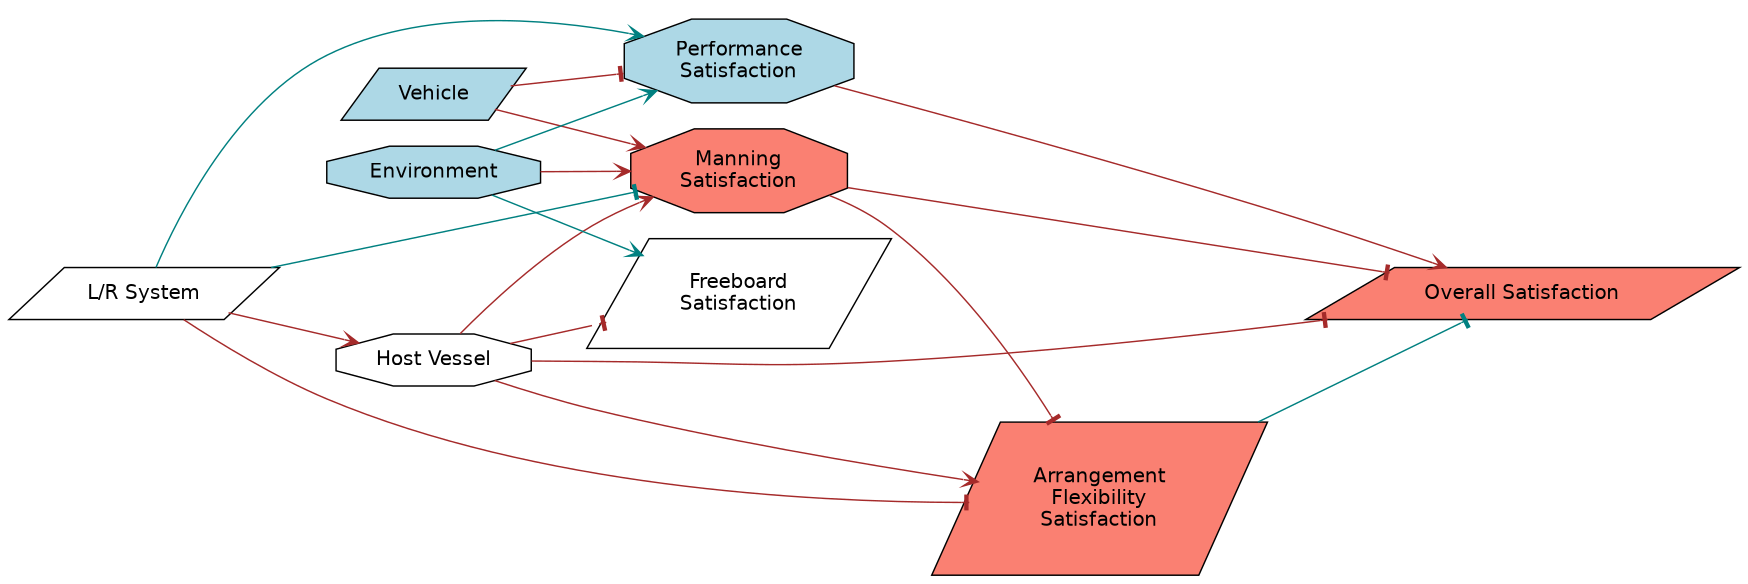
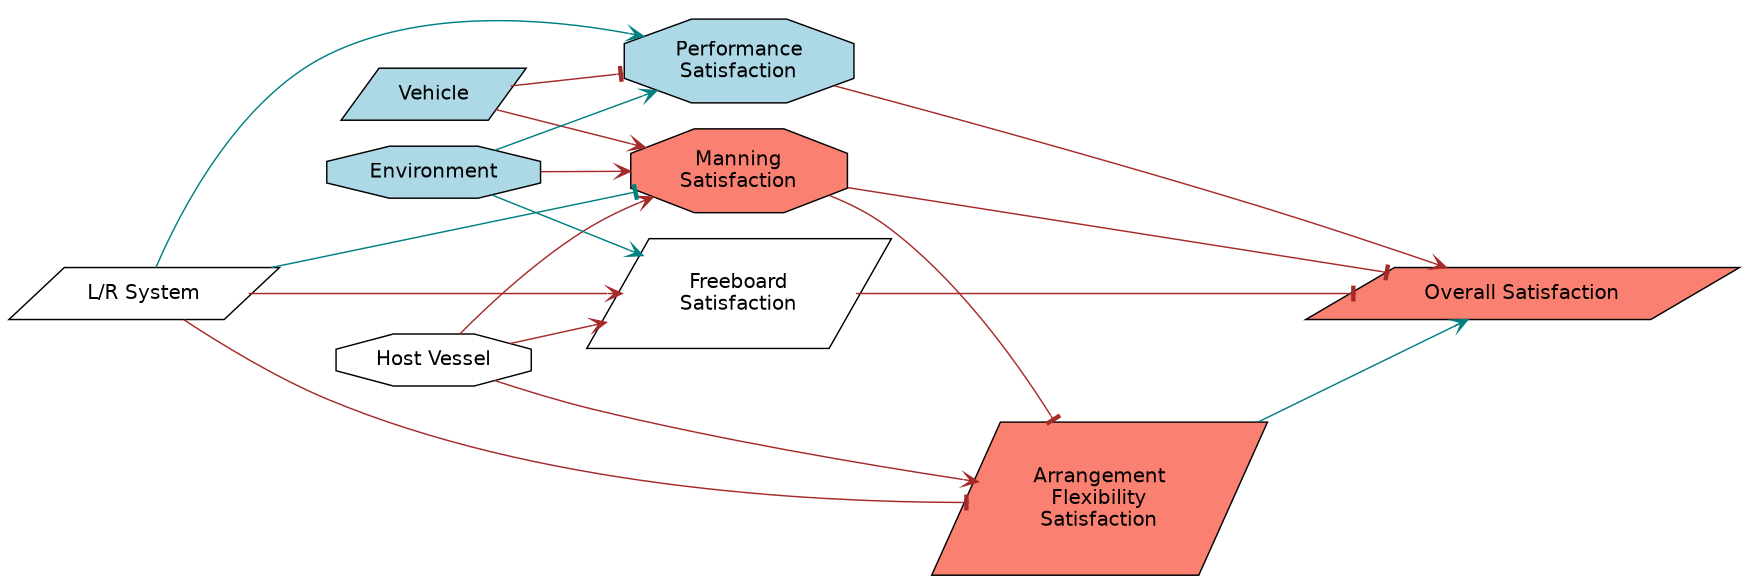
  digraph {
    fontname="DejaVu Sans"
    rankdir=LR
    node [fillcolor=white fontname="DejaVu Sans" shape=parallelogram style=filled]
    edge [arrowhead=vee color=brown fontname="DejaVu Sans"]
    n1 [label="Host Vessel" shape=octagon]
    n2 [fillcolor=salmon label="Arrangement\nFlexibility\nSatisfaction"]
    n3 [fillcolor=salmon label="Manning\nSatisfaction" shape=octagon]
    n4 [label="Freeboard\nSatisfaction"]
    n5 [fillcolor=salmon label="Overall Satisfaction"]
    n6 [fillcolor=lightblue label=Vehicle]
    n7 [fillcolor=lightblue label="Performance\nSatisfaction" shape=octagon]
    n8 [label="L/R System"]
    n9 [fillcolor=lightblue label=Environment shape=octagon]
    n1 -> n2
    n1 -> n3
-   n1 -> n4 [arrowhead=tee]
-   n2 -> n5 [arrowhead=tee color=teal]
+   n1 -> n4
+   n2 -> n5 [color=teal]
    n3 -> n2 [arrowhead=tee]
    n3 -> n5 [arrowhead=tee]
-   n1 -> n5 [arrowhead=tee]
+   n4 -> n5 [arrowhead=tee]
    n6 -> n3
    n6 -> n7 [arrowhead=tee]
    n7 -> n5
    n8 -> n2 [arrowhead=tee]
    n8 -> n3 [arrowhead=tee color=teal]
-   n8 -> n1
+   n8 -> n4
    n8 -> n7 [color=teal]
    n9 -> n3
    n9 -> n4 [color=teal]
    n9 -> n7 [color=teal]
  }
